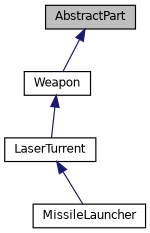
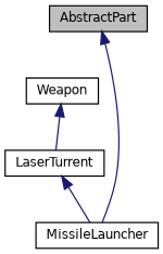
  digraph {
    node [color=black fillcolor=white fontname=Helvetica fontsize=10 shape=record style=filled]
    edge [color=midnightblue dir=back fontname=Helvetica fontsize=10 labelfontname=Helvetica labelfontsize=10 style=solid]
    n1 [fillcolor=grey75 fontcolor=black height=0.2 label=AbstractPart width=0.4]
    n2 [height=0.2 label=Weapon width=0.4]
    n3 [height=0.2 label=LaserTurrent width=0.4]
    n4 [height=0.2 label=MissileLauncher width=0.4]
-   n1 -> n2
+   n1 -> n4
    n2 -> n3
    n3 -> n4
  }
